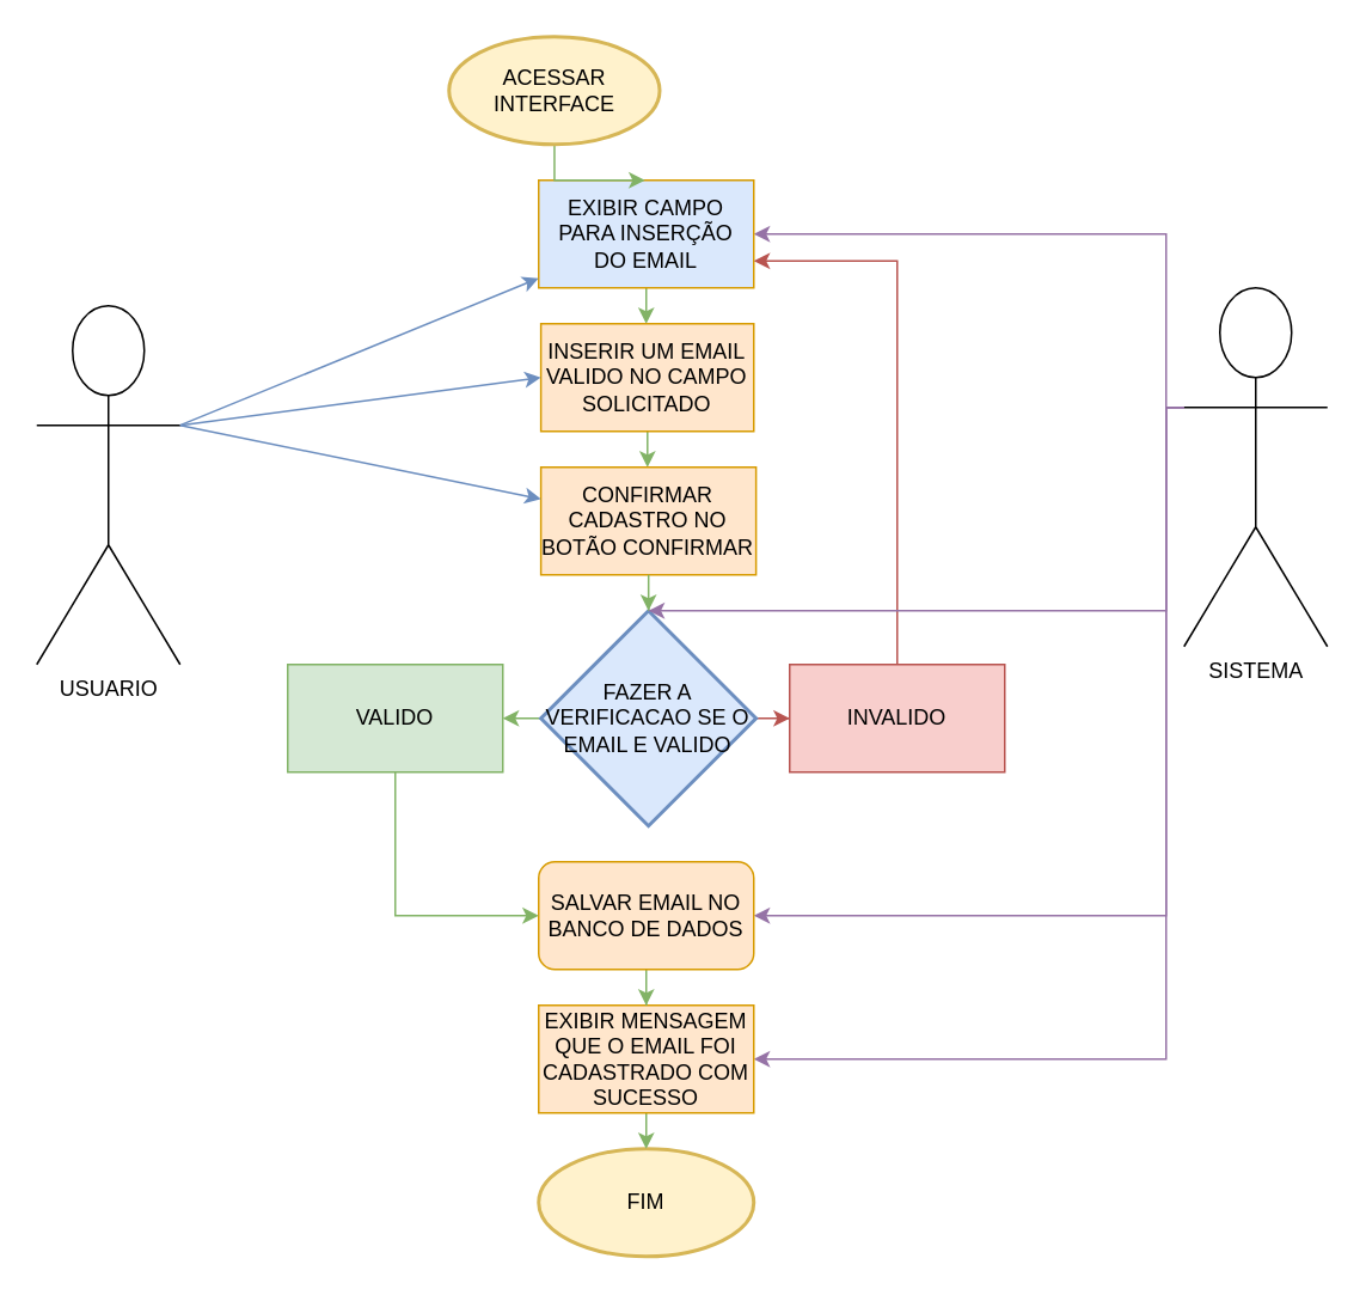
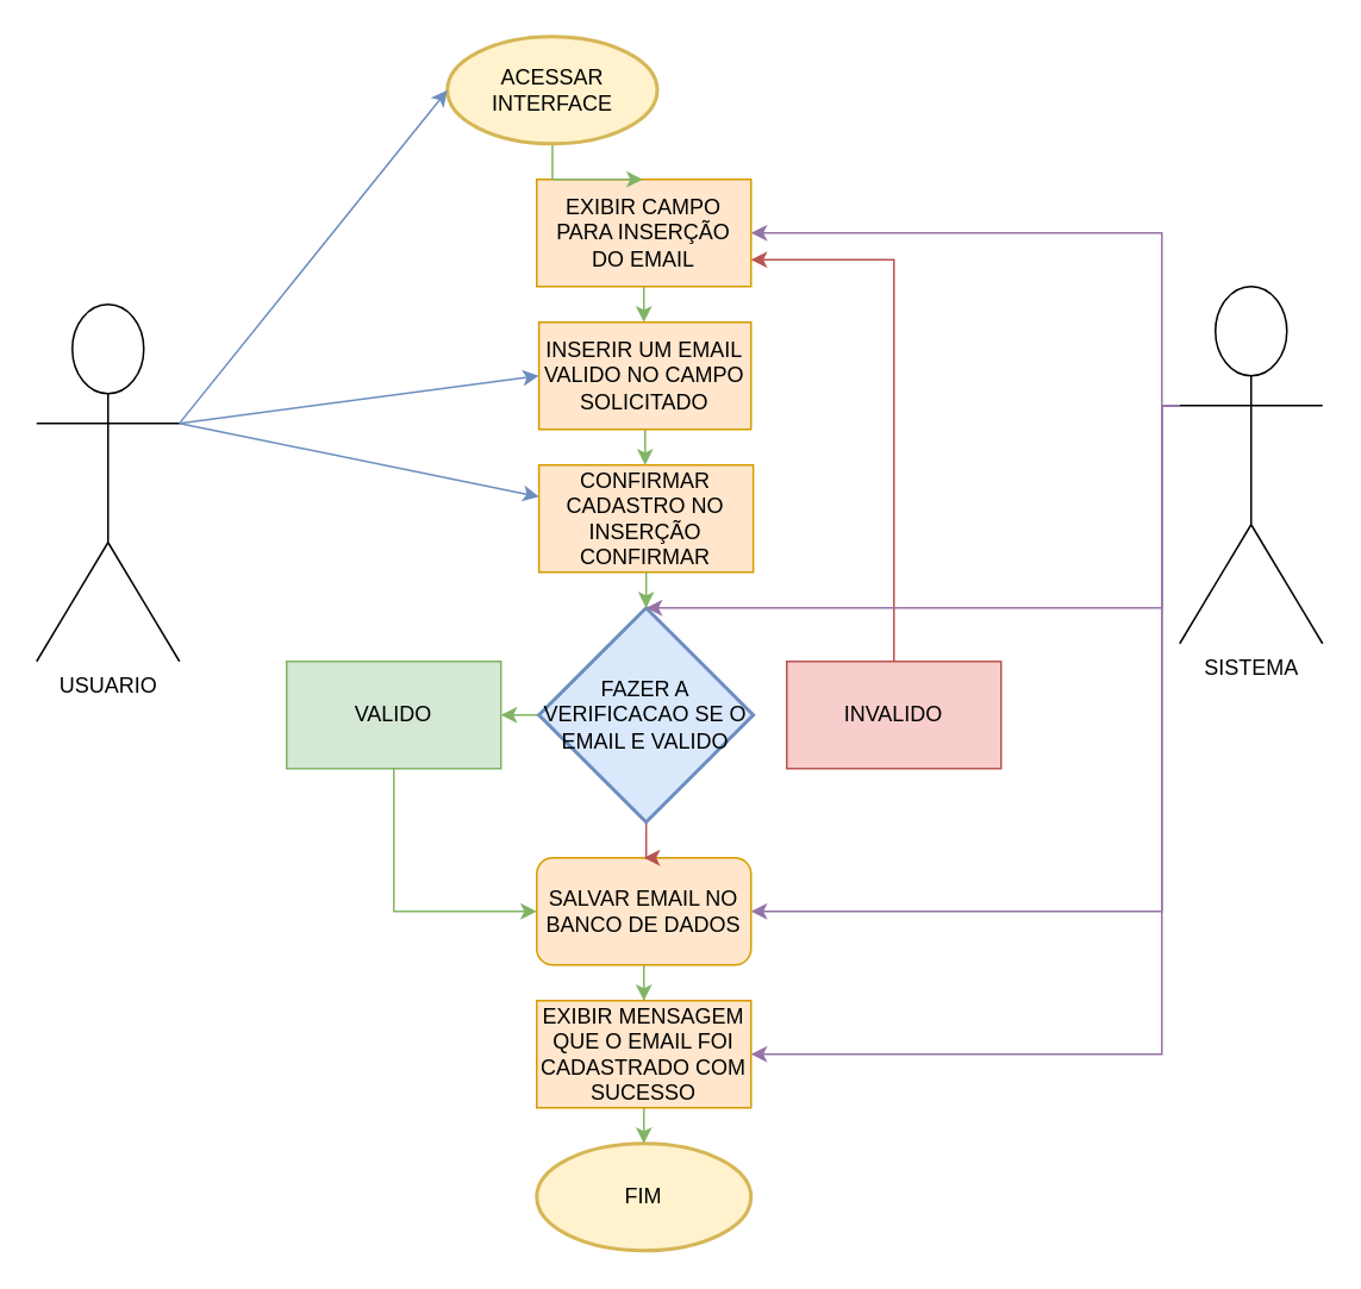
  <mxCell id="0" />
  <mxCell id="1" parent="0" />
  <mxCell id="2" style="edgeStyle=orthogonalEdgeStyle;rounded=0;orthogonalLoop=1;jettySize=auto;html=1;exitX=0;exitY=0.333;exitDx=0;exitDy=0;exitPerimeter=0;entryX=1;entryY=0.5;entryDx=0;entryDy=0;fillColor=#e1d5e7;strokeColor=#9673a6;" edge="1" parent="1" source="5" target="14"><mxGeometry relative="1" as="geometry"><Array as="points"><mxPoint x="650" y="227" /><mxPoint x="650" y="590" /></Array></mxGeometry></mxCell>
  <mxCell id="3" style="edgeStyle=orthogonalEdgeStyle;rounded=0;orthogonalLoop=1;jettySize=auto;html=1;exitX=0;exitY=0.333;exitDx=0;exitDy=0;exitPerimeter=0;entryX=1;entryY=0.5;entryDx=0;entryDy=0;fillColor=#e1d5e7;strokeColor=#9673a6;" edge="1" parent="1" source="5" target="17"><mxGeometry relative="1" as="geometry"><Array as="points"><mxPoint x="650" y="227" /><mxPoint x="650" y="510" /></Array></mxGeometry></mxCell>
  <mxCell id="4" style="edgeStyle=orthogonalEdgeStyle;rounded=0;orthogonalLoop=1;jettySize=auto;html=1;exitX=0;exitY=0.333;exitDx=0;exitDy=0;exitPerimeter=0;entryX=1;entryY=0.5;entryDx=0;entryDy=0;fillColor=#e1d5e7;strokeColor=#9673a6;" edge="1" parent="1" source="5" target="7"><mxGeometry relative="1" as="geometry"><Array as="points"><mxPoint x="650" y="227" /><mxPoint x="650" y="130" /></Array></mxGeometry></mxCell>
  <mxCell id="5" value="SISTEMA" style="shape=umlActor;verticalLabelPosition=bottom;verticalAlign=top;html=1;outlineConnect=0;" vertex="1" parent="1"><mxGeometry x="660" y="160" width="80" height="200" as="geometry" /></mxCell>
  <mxCell id="6" style="edgeStyle=orthogonalEdgeStyle;rounded=0;orthogonalLoop=1;jettySize=auto;html=1;fillColor=#d5e8d4;strokeColor=#82b366;" edge="1" parent="1" source="7"><mxGeometry relative="1" as="geometry"><mxPoint x="360" y="180" as="targetPoint" /></mxGeometry></mxCell>
- <mxCell id="7" value="EXIBIR CAMPO PARA INSERÇÃO DO EMAIL" style="rounded=0;whiteSpace=wrap;html=1;fillColor=#dae8fc;strokeColor=#d79b00;" vertex="1" parent="1"><mxGeometry x="300" y="100" width="120" height="60" as="geometry" /></mxCell>
+ <mxCell id="7" value="EXIBIR CAMPO PARA INSERÇÃO DO EMAIL" style="rounded=0;whiteSpace=wrap;html=1;fillColor=#ffe6cc;strokeColor=#d79b00;" vertex="1" parent="1"><mxGeometry x="300" y="100" width="120" height="60" as="geometry" /></mxCell>
  <mxCell id="8" style="edgeStyle=orthogonalEdgeStyle;rounded=0;orthogonalLoop=1;jettySize=auto;html=1;fillColor=#d5e8d4;strokeColor=#82b366;" edge="1" parent="1" source="9"><mxGeometry relative="1" as="geometry"><mxPoint x="358.75" y="100" as="targetPoint" /></mxGeometry></mxCell>
  <mxCell id="9" value="ACESSAR INTERFACE" style="strokeWidth=2;html=1;shape=mxgraph.flowchart.start_1;whiteSpace=wrap;movable=1;resizable=1;rotatable=1;deletable=1;editable=1;locked=0;connectable=1;fillColor=#fff2cc;strokeColor=#d6b656;" vertex="1" parent="1"><mxGeometry x="250" y="20" width="117.5" height="60" as="geometry" /></mxCell>
  <mxCell id="10" value="FIM" style="strokeWidth=2;html=1;shape=mxgraph.flowchart.start_1;whiteSpace=wrap;fillColor=#fff2cc;strokeColor=#d6b656;" vertex="1" parent="1"><mxGeometry x="300" y="640" width="120" height="60" as="geometry" /></mxCell>
  <mxCell id="11" style="edgeStyle=orthogonalEdgeStyle;rounded=0;orthogonalLoop=1;jettySize=auto;html=1;fillColor=#d5e8d4;strokeColor=#82b366;" edge="1" parent="1" source="12"><mxGeometry relative="1" as="geometry"><mxPoint x="360.625" y="260" as="targetPoint" /></mxGeometry></mxCell>
  <mxCell id="12" value="INSERIR UM EMAIL VALIDO NO CAMPO SOLICITADO" style="rounded=0;whiteSpace=wrap;html=1;fillColor=#ffe6cc;strokeColor=#d79b00;" vertex="1" parent="1"><mxGeometry x="301.25" y="180" width="118.75" height="60" as="geometry" /></mxCell>
  <mxCell id="13" style="edgeStyle=orthogonalEdgeStyle;rounded=0;orthogonalLoop=1;jettySize=auto;html=1;fillColor=#d5e8d4;strokeColor=#82b366;" edge="1" parent="1" source="14"><mxGeometry relative="1" as="geometry"><mxPoint x="360" y="640" as="targetPoint" /></mxGeometry></mxCell>
  <mxCell id="14" value="EXIBIR MENSAGEM QUE O EMAIL FOI CADASTRADO COM SUCESSO" style="rounded=0;whiteSpace=wrap;html=1;fillColor=#ffe6cc;strokeColor=#d79b00;" vertex="1" parent="1"><mxGeometry x="300" y="560" width="120" height="60" as="geometry" /></mxCell>
- <mxCell id="15" value="CONFIRMAR CADASTRO NO BOTÃO CONFIRMAR" style="rounded=0;whiteSpace=wrap;html=1;fillColor=#ffe6cc;strokeColor=#d79b00;" vertex="1" parent="1"><mxGeometry x="301.25" y="260" width="120" height="60" as="geometry" /></mxCell>
+ <mxCell id="15" value="CONFIRMAR CADASTRO NO INSERÇÃO CONFIRMAR" style="rounded=0;whiteSpace=wrap;html=1;fillColor=#ffe6cc;strokeColor=#d79b00;" vertex="1" parent="1"><mxGeometry x="301.25" y="260" width="120" height="60" as="geometry" /></mxCell>
  <mxCell id="16" style="edgeStyle=orthogonalEdgeStyle;rounded=0;orthogonalLoop=1;jettySize=auto;html=1;entryX=0.5;entryY=0;entryDx=0;entryDy=0;fillColor=#d5e8d4;strokeColor=#82b366;" edge="1" parent="1" source="17" target="14"><mxGeometry relative="1" as="geometry" /></mxCell>
  <mxCell id="17" value="SALVAR EMAIL NO BANCO DE DADOS" style="whiteSpace=wrap;html=1;fillColor=#ffe6cc;strokeColor=#d79b00;rounded=1;" vertex="1" parent="1"><mxGeometry x="300" y="480" width="120" height="60" as="geometry" /></mxCell>
  <mxCell id="18" style="edgeStyle=orthogonalEdgeStyle;rounded=0;orthogonalLoop=1;jettySize=auto;html=1;entryX=1;entryY=0.5;entryDx=0;entryDy=0;fillColor=#d5e8d4;strokeColor=#82b366;" edge="1" parent="1" source="20" target="24"><mxGeometry relative="1" as="geometry" /></mxCell>
- <mxCell id="19" style="edgeStyle=orthogonalEdgeStyle;rounded=0;orthogonalLoop=1;jettySize=auto;html=1;entryX=0;entryY=0.5;entryDx=0;entryDy=0;fillColor=#f8cecc;strokeColor=#b85450;" edge="1" parent="1" source="20" target="22"><mxGeometry relative="1" as="geometry" /></mxCell>
+ <mxCell id="19" style="edgeStyle=orthogonalEdgeStyle;rounded=0;orthogonalLoop=1;jettySize=auto;html=1;fillColor=#f8cecc;strokeColor=#b85450;" edge="1" parent="1" source="20" target="17"><mxGeometry relative="1" as="geometry" /></mxCell>
  <mxCell id="20" value="FAZER A VERIFICACAO SE O EMAIL E VALIDO" style="strokeWidth=2;html=1;shape=mxgraph.flowchart.decision;whiteSpace=wrap;fillColor=#dae8fc;strokeColor=#6c8ebf;" vertex="1" parent="1"><mxGeometry x="301.25" y="340" width="120" height="120" as="geometry" /></mxCell>
  <mxCell id="21" style="edgeStyle=orthogonalEdgeStyle;rounded=0;orthogonalLoop=1;jettySize=auto;html=1;entryX=1;entryY=0.75;entryDx=0;entryDy=0;fillColor=#f8cecc;strokeColor=#b85450;" edge="1" parent="1" source="22" target="7"><mxGeometry relative="1" as="geometry"><Array as="points"><mxPoint x="500" y="145" /></Array></mxGeometry></mxCell>
  <mxCell id="22" value="INVALIDO" style="rounded=0;whiteSpace=wrap;html=1;fillColor=#f8cecc;strokeColor=#b85450;" vertex="1" parent="1"><mxGeometry x="440" y="370" width="120" height="60" as="geometry" /></mxCell>
  <mxCell id="23" style="edgeStyle=orthogonalEdgeStyle;rounded=0;orthogonalLoop=1;jettySize=auto;html=1;entryX=0;entryY=0.5;entryDx=0;entryDy=0;fillColor=#d5e8d4;strokeColor=#82b366;" edge="1" parent="1" source="24" target="17"><mxGeometry relative="1" as="geometry"><Array as="points"><mxPoint x="220" y="510" /></Array></mxGeometry></mxCell>
  <mxCell id="24" value="VALIDO" style="rounded=0;whiteSpace=wrap;html=1;fillColor=#d5e8d4;strokeColor=#82b366;" vertex="1" parent="1"><mxGeometry x="160" y="370" width="120" height="60" as="geometry" /></mxCell>
  <mxCell id="25" style="rounded=0;orthogonalLoop=1;jettySize=auto;html=1;exitX=1;exitY=0.333;exitDx=0;exitDy=0;exitPerimeter=0;entryX=0;entryY=0.5;entryDx=0;entryDy=0;fillColor=#dae8fc;strokeColor=#6c8ebf;" edge="1" parent="1" source="27" target="12"><mxGeometry relative="1" as="geometry" /></mxCell>
  <mxCell id="26" style="rounded=0;orthogonalLoop=1;jettySize=auto;html=1;exitX=1;exitY=0.333;exitDx=0;exitDy=0;exitPerimeter=0;fillColor=#dae8fc;strokeColor=#6c8ebf;" edge="1" parent="1" source="27" target="15"><mxGeometry relative="1" as="geometry" /></mxCell>
  <mxCell id="27" value="USUARIO" style="shape=umlActor;verticalLabelPosition=bottom;verticalAlign=top;html=1;outlineConnect=0;" vertex="1" parent="1"><mxGeometry x="20" y="170" width="80" height="200" as="geometry" /></mxCell>
  <mxCell id="28" style="edgeStyle=orthogonalEdgeStyle;rounded=0;orthogonalLoop=1;jettySize=auto;html=1;entryX=0.5;entryY=0;entryDx=0;entryDy=0;entryPerimeter=0;fillColor=#d5e8d4;strokeColor=#82b366;" edge="1" parent="1" source="15" target="20"><mxGeometry relative="1" as="geometry" /></mxCell>
- <mxCell id="29" style="rounded=0;orthogonalLoop=1;jettySize=auto;html=1;exitX=1;exitY=0.333;exitDx=0;exitDy=0;exitPerimeter=0;fillColor=#dae8fc;strokeColor=#6c8ebf;" edge="1" parent="1" source="27" target="7"><mxGeometry relative="1" as="geometry" /></mxCell>
+ <mxCell id="29" style="rounded=0;orthogonalLoop=1;jettySize=auto;html=1;exitX=1;exitY=0.333;exitDx=0;exitDy=0;exitPerimeter=0;entryX=0;entryY=0.5;entryDx=0;entryDy=0;entryPerimeter=0;fillColor=#dae8fc;strokeColor=#6c8ebf;" edge="1" parent="1" source="27" target="9"><mxGeometry relative="1" as="geometry" /></mxCell>
  <mxCell id="30" style="edgeStyle=orthogonalEdgeStyle;rounded=0;orthogonalLoop=1;jettySize=auto;html=1;exitX=0;exitY=0.333;exitDx=0;exitDy=0;exitPerimeter=0;entryX=0.5;entryY=0;entryDx=0;entryDy=0;entryPerimeter=0;fillColor=#e1d5e7;strokeColor=#9673a6;" edge="1" parent="1" source="5" target="20"><mxGeometry relative="1" as="geometry"><Array as="points"><mxPoint x="650" y="227" /><mxPoint x="650" y="340" /></Array></mxGeometry></mxCell>
